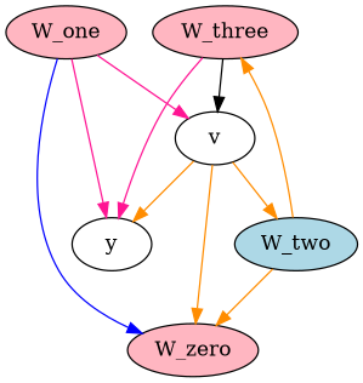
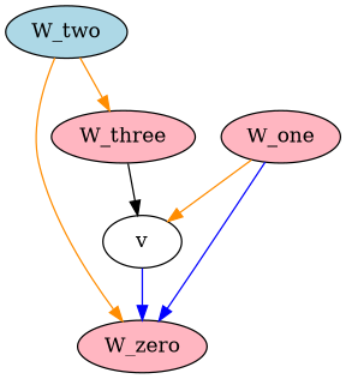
  digraph {
    node [fillcolor=lightpink style=filled]
    edge [color=darkorange]
    W_three [height=0.5 width=1.1735]
    v [fillcolor=white height=0.5 width=0.75]
-   y [fillcolor=white height=0.5 width=0.75]
    W_zero [height=0.5 width=1.1193]
    W_two [fillcolor=lightblue height=0.5 width=1.0652]
    W_one [height=0.5 width=1.0471]
    W_three -> v [color=black]
-   W_three -> y [color=deeppink]
-   v -> y
-   v -> W_zero
-   v -> W_two
+   v -> W_zero [color=blue]
    W_two -> W_three
    W_two -> W_zero
-   W_one -> v [color=deeppink]
-   W_one -> y [color=deeppink]
+   W_one -> v
    W_one -> W_zero [color=blue]
  }
